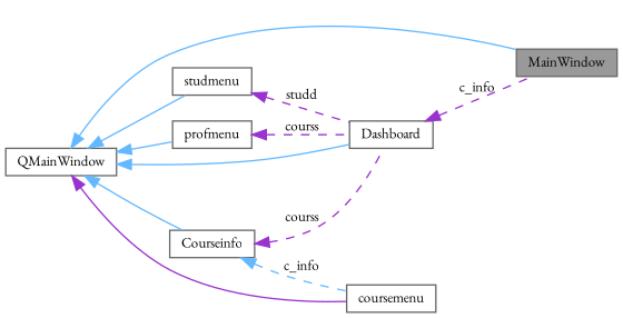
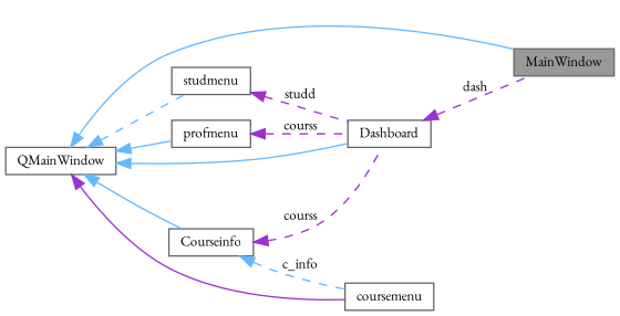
  digraph {
    fontname="EB Garamond"
    rankdir=LR
    node [color=gray40 fillcolor=white fontname="EB Garamond" fontsize=10 shape=box style=filled]
    edge [color=steelblue1 dir=back fontname="EB Garamond" fontsize=10 labelfontname=Helvetica labelfontsize=10 style=solid]
    n1 [fillcolor=grey60 fontcolor=black height=0.2 label=MainWindow width=0.4]
    n2 [height=0.2 label=QMainWindow width=0.4]
    n3 [height=0.2 label=Dashboard width=0.4]
    n4 [height=0.2 label=studmenu width=0.4]
    n5 [height=0.2 label=profmenu width=0.4]
    n6 [height=0.2 label=coursemenu width=0.4]
    n7 [height=0.2 label=Courseinfo width=0.4]
    n2 -> n1
    n2 -> n3
-   n2 -> n4
+   n2 -> n4 [style=dashed]
    n2 -> n5
    n2 -> n6 [color=darkorchid3]
    n2 -> n7
-   n3 -> n1 [color=darkorchid3 label=" c_info" style=dashed]
+   n3 -> n1 [color=darkorchid3 label=" dash" style=dashed]
    n4 -> n3 [color=darkorchid3 label=" studd" style=dashed]
    n5 -> n3 [color=darkorchid3 label=" courss" style=dashed]
    n7 -> n3 [color=darkorchid3 label=" courss" style=dashed]
    n7 -> n6 [label=" c_info" style=dashed]
  }
